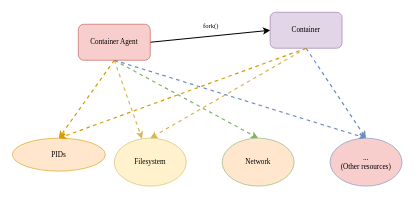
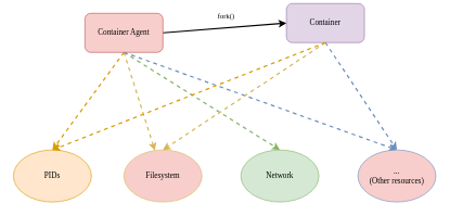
  <mxCell id="0" />
  <mxCell id="1" parent="0" />
  <mxCell id="2" style="orthogonalLoop=1;jettySize=auto;html=1;exitX=0.5;exitY=1;exitDx=0;exitDy=0;rounded=0;strokeWidth=2;dashed=1;fillColor=#ffe6cc;strokeColor=#d79b00;entryX=0.5;entryY=0;entryDx=0;entryDy=0;" parent="1" source="8" target="12" edge="1"><mxGeometry relative="1" as="geometry" /></mxCell>
  <mxCell id="3" style="edgeStyle=none;rounded=0;orthogonalLoop=1;jettySize=auto;html=1;exitX=0.5;exitY=1;exitDx=0;exitDy=0;dashed=1;strokeWidth=2;fillColor=#fff2cc;strokeColor=#d6b656;" parent="1" source="8" target="14" edge="1"><mxGeometry relative="1" as="geometry" /></mxCell>
  <mxCell id="4" style="edgeStyle=none;rounded=0;orthogonalLoop=1;jettySize=auto;html=1;exitX=0.5;exitY=1;exitDx=0;exitDy=0;entryX=0.5;entryY=0;entryDx=0;entryDy=0;dashed=1;strokeWidth=2;fillColor=#d5e8d4;strokeColor=#82b366;" parent="1" source="8" target="13" edge="1"><mxGeometry relative="1" as="geometry" /></mxCell>
  <mxCell id="5" style="edgeStyle=none;rounded=0;orthogonalLoop=1;jettySize=auto;html=1;exitX=0.5;exitY=1;exitDx=0;exitDy=0;entryX=0.5;entryY=0;entryDx=0;entryDy=0;dashed=1;strokeWidth=2;fillColor=#dae8fc;strokeColor=#6c8ebf;" parent="1" source="8" target="15" edge="1"><mxGeometry relative="1" as="geometry" /></mxCell>
  <mxCell id="6" style="edgeStyle=none;rounded=0;orthogonalLoop=1;jettySize=auto;html=1;exitX=1;exitY=0.5;exitDx=0;exitDy=0;entryX=0;entryY=0.5;entryDx=0;entryDy=0;strokeWidth=2;" parent="1" source="8" target="11" edge="1"><mxGeometry relative="1" as="geometry" /></mxCell>
  <mxCell id="7" value="&lt;font face=&quot;Comic Sans MS&quot;&gt;fork()&lt;/font&gt;" style="edgeLabel;html=1;align=center;verticalAlign=middle;resizable=0;points=[];" parent="6" vertex="1" connectable="0"><mxGeometry x="-0.252" y="-3" relative="1" as="geometry"><mxPoint x="25.71" y="-23" as="offset" /></mxGeometry></mxCell>
- <mxCell id="8" value="&lt;font face=&quot;Comic Sans MS&quot;&gt;Container Agent&lt;/font&gt;" style="rounded=1;whiteSpace=wrap;html=1;fillColor=#f8cecc;strokeColor=#b85450;" parent="1" vertex="1"><mxGeometry x="130" y="40" width="120" height="60" as="geometry" /></mxCell>
+ <mxCell id="8" value="&lt;font face=&quot;Comic Sans MS&quot;&gt;Container Agent&lt;/font&gt;" style="rounded=1;whiteSpace=wrap;html=1;fillColor=#f8cecc;strokeColor=#b85450;" parent="1" vertex="1"><mxGeometry x="130" y="20" width="120" height="60" as="geometry" /></mxCell>
  <mxCell id="9" style="edgeStyle=none;rounded=0;orthogonalLoop=1;jettySize=auto;html=1;exitX=0.5;exitY=1;exitDx=0;exitDy=0;entryX=0.5;entryY=0;entryDx=0;entryDy=0;dashed=1;strokeWidth=2;fillColor=#fff2cc;strokeColor=#d6b656;" parent="1" source="11" target="14" edge="1"><mxGeometry relative="1" as="geometry" /></mxCell>
  <mxCell id="10" style="edgeStyle=none;rounded=0;orthogonalLoop=1;jettySize=auto;html=1;exitX=0.5;exitY=1;exitDx=0;exitDy=0;entryX=0.5;entryY=0;entryDx=0;entryDy=0;dashed=1;strokeWidth=2;fillColor=#dae8fc;strokeColor=#6c8ebf;" parent="1" source="11" target="15" edge="1"><mxGeometry relative="1" as="geometry" /></mxCell>
- <mxCell id="11" value="&lt;font face=&quot;Comic Sans MS&quot;&gt;Container&lt;/font&gt;" style="rounded=1;whiteSpace=wrap;html=1;fillColor=#e1d5e7;strokeColor=#9673a6;" parent="1" vertex="1"><mxGeometry x="450" y="20" width="120" height="60" as="geometry" /></mxCell>
- <mxCell id="12" value="&lt;font face=&quot;Comic Sans MS&quot;&gt;PIDs&lt;/font&gt;" style="ellipse;whiteSpace=wrap;html=1;rounded=1;fillColor=#ffe6cc;strokeColor=#d79b00;" parent="1" vertex="1"><mxGeometry x="20" y="230" width="155" height="55" as="geometry" /></mxCell>
- <mxCell id="13" value="&lt;font face=&quot;Comic Sans MS&quot;&gt;Network&lt;/font&gt;" style="ellipse;whiteSpace=wrap;html=1;rounded=1;fillColor=#ffe6cc;strokeColor=#82b366;" parent="1" vertex="1"><mxGeometry x="370" y="230" width="120" height="80" as="geometry" /></mxCell>
- <mxCell id="14" value="&lt;font face=&quot;Comic Sans MS&quot;&gt;Filesystem&lt;/font&gt;" style="ellipse;whiteSpace=wrap;html=1;rounded=1;fillColor=#fff2cc;strokeColor=#d6b656;" parent="1" vertex="1"><mxGeometry x="190" y="230" width="120" height="80" as="geometry" /></mxCell>
+ <mxCell id="11" value="&lt;font face=&quot;Comic Sans MS&quot;&gt;Container&lt;/font&gt;" style="rounded=1;whiteSpace=wrap;html=1;fillColor=#e1d5e7;strokeColor=#9673a6;" parent="1" vertex="1"><mxGeometry x="440" y="5" width="120" height="60" as="geometry" /></mxCell>
+ <mxCell id="12" value="&lt;font face=&quot;Comic Sans MS&quot;&gt;PIDs&lt;/font&gt;" style="ellipse;whiteSpace=wrap;html=1;rounded=1;fillColor=#ffe6cc;strokeColor=#d79b00;" parent="1" vertex="1"><mxGeometry x="20" y="230" width="120" height="80" as="geometry" /></mxCell>
+ <mxCell id="13" value="&lt;font face=&quot;Comic Sans MS&quot;&gt;Network&lt;/font&gt;" style="ellipse;whiteSpace=wrap;html=1;rounded=1;fillColor=#d5e8d4;strokeColor=#82b366;" parent="1" vertex="1"><mxGeometry x="370" y="230" width="120" height="80" as="geometry" /></mxCell>
+ <mxCell id="14" value="&lt;font face=&quot;Comic Sans MS&quot;&gt;Filesystem&lt;/font&gt;" style="ellipse;whiteSpace=wrap;html=1;rounded=1;fillColor=#f8cecc;strokeColor=#d6b656;" parent="1" vertex="1"><mxGeometry x="190" y="230" width="120" height="80" as="geometry" /></mxCell>
  <mxCell id="15" value="&lt;font face=&quot;Comic Sans MS&quot;&gt;... &lt;br&gt;(Other resources)&lt;/font&gt;" style="ellipse;whiteSpace=wrap;html=1;rounded=1;fillColor=#f8cecc;strokeColor=#6c8ebf;" parent="1" vertex="1"><mxGeometry x="550" y="230" width="120" height="80" as="geometry" /></mxCell>
  <mxCell id="16" style="orthogonalLoop=1;jettySize=auto;html=1;exitX=0.5;exitY=1;exitDx=0;exitDy=0;rounded=0;strokeWidth=2;dashed=1;fillColor=#ffe6cc;strokeColor=#d79b00;entryX=0.5;entryY=0;entryDx=0;entryDy=0;" parent="1" source="11" target="12" edge="1"><mxGeometry relative="1" as="geometry"><mxPoint x="210" y="150" as="sourcePoint" /><mxPoint x="110" y="240" as="targetPoint" /></mxGeometry></mxCell>
